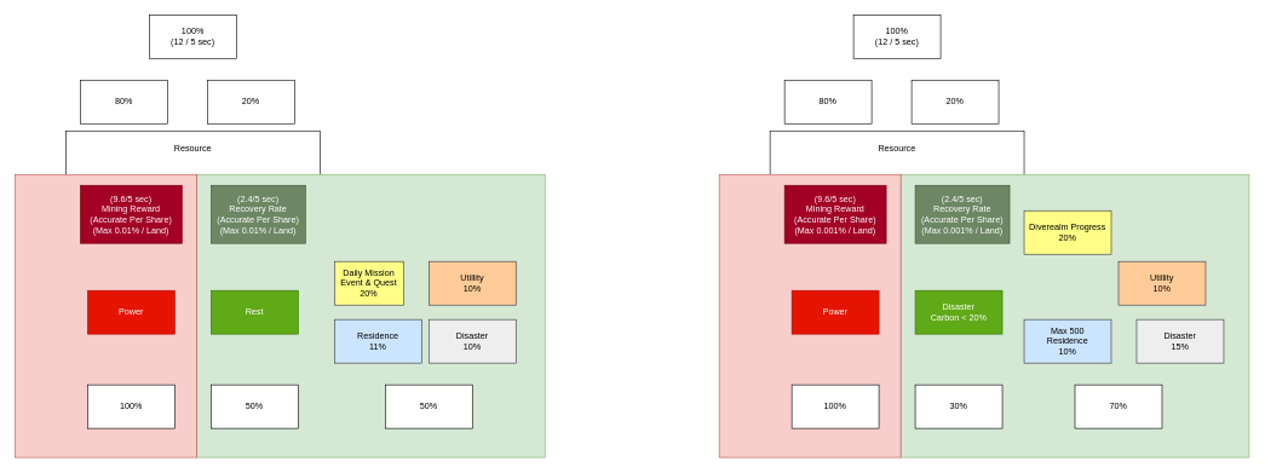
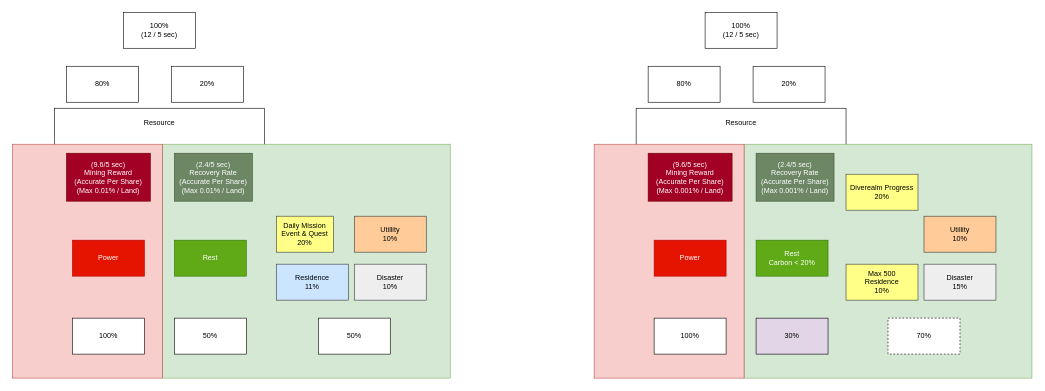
  <mxCell id="0" />
  <mxCell id="1" parent="0" />
  <mxCell id="2" value="" style="rounded=0;whiteSpace=wrap;html=1;" vertex="1" parent="1"><mxGeometry x="90" y="180" width="350" height="230" as="geometry" /></mxCell>
  <mxCell id="3" value="Resource" style="text;html=1;strokeColor=none;fillColor=none;align=center;verticalAlign=middle;whiteSpace=wrap;rounded=0;" vertex="1" parent="1"><mxGeometry x="235" y="190" width="60" height="30" as="geometry" /></mxCell>
  <mxCell id="4" value="100%&lt;br&gt;(12 / 5 sec)" style="rounded=0;whiteSpace=wrap;html=1;" vertex="1" parent="1"><mxGeometry x="205" y="20" width="120" height="60" as="geometry" /></mxCell>
  <mxCell id="5" value="80%" style="rounded=0;whiteSpace=wrap;html=1;" vertex="1" parent="1"><mxGeometry x="110" y="110" width="120" height="60" as="geometry" /></mxCell>
  <mxCell id="6" value="20%" style="rounded=0;whiteSpace=wrap;html=1;" vertex="1" parent="1"><mxGeometry x="285" y="110" width="120" height="60" as="geometry" /></mxCell>
  <mxCell id="7" value="Time" style="rounded=0;whiteSpace=wrap;html=1;" vertex="1" parent="1"><mxGeometry x="460" y="270" width="120" height="60" as="geometry" /></mxCell>
  <mxCell id="8" value="" style="rounded=0;whiteSpace=wrap;html=1;fillColor=#d5e8d4;strokeColor=#82b366;" vertex="1" parent="1"><mxGeometry x="270" y="240" width="480" height="390" as="geometry" /></mxCell>
  <mxCell id="9" value="Rest" style="rounded=0;whiteSpace=wrap;html=1;fillColor=#60a917;fontColor=#ffffff;strokeColor=#2D7600;" vertex="1" parent="1"><mxGeometry x="290" y="400" width="120" height="60" as="geometry" /></mxCell>
  <mxCell id="10" value="Daily Mission&lt;br&gt;Event &amp;amp; Quest&lt;br&gt;20%" style="rounded=0;whiteSpace=wrap;html=1;fillColor=#ffff88;strokeColor=#36393d;" vertex="1" parent="1"><mxGeometry x="460" y="360" width="95" height="60" as="geometry" /></mxCell>
  <mxCell id="11" value="Residence&lt;br&gt;11%" style="rounded=0;whiteSpace=wrap;html=1;fillColor=#cce5ff;strokeColor=#36393d;" vertex="1" parent="1"><mxGeometry x="460" y="440" width="120" height="60" as="geometry" /></mxCell>
  <mxCell id="12" value="Utillity&lt;br&gt;10%" style="rounded=0;whiteSpace=wrap;html=1;fillColor=#ffcc99;strokeColor=#36393d;" vertex="1" parent="1"><mxGeometry x="590" y="360" width="120" height="60" as="geometry" /></mxCell>
  <mxCell id="13" value="Disaster&lt;br&gt;10%" style="rounded=0;whiteSpace=wrap;html=1;fillColor=#eeeeee;strokeColor=#36393d;" vertex="1" parent="1"><mxGeometry x="590" y="440" width="120" height="60" as="geometry" /></mxCell>
  <mxCell id="14" value="50%" style="rounded=0;whiteSpace=wrap;html=1;" vertex="1" parent="1"><mxGeometry x="290" y="530" width="120" height="60" as="geometry" /></mxCell>
  <mxCell id="15" value="50%" style="rounded=0;whiteSpace=wrap;html=1;" vertex="1" parent="1"><mxGeometry x="530" y="530" width="120" height="60" as="geometry" /></mxCell>
  <mxCell id="16" value="(2.4/5 sec)&lt;br&gt;Recovery Rate&lt;br&gt;(Accurate Per Share)&lt;br&gt;(Max 0.01% / Land)" style="rounded=0;whiteSpace=wrap;html=1;fillColor=#6d8764;fontColor=#ffffff;strokeColor=#3A5431;" vertex="1" parent="1"><mxGeometry x="290" y="255" width="130" height="80" as="geometry" /></mxCell>
  <mxCell id="17" value="" style="rounded=0;whiteSpace=wrap;html=1;fillColor=#f8cecc;strokeColor=#b85450;" vertex="1" parent="1"><mxGeometry x="20" y="240" width="250" height="390" as="geometry" /></mxCell>
  <mxCell id="18" value="(9.6/5 sec)&lt;br&gt;Mining Reward&lt;br&gt;(Accurate Per Share)&lt;br&gt;(Max 0.01% / Land)" style="rounded=0;whiteSpace=wrap;html=1;fillColor=#a20025;fontColor=#ffffff;strokeColor=#6F0000;" vertex="1" parent="1"><mxGeometry x="110" y="255" width="140" height="80" as="geometry" /></mxCell>
  <mxCell id="19" value="Power" style="rounded=0;whiteSpace=wrap;html=1;fillColor=#e51400;fontColor=#ffffff;strokeColor=#B20000;" vertex="1" parent="1"><mxGeometry x="120" y="400" width="120" height="60" as="geometry" /></mxCell>
  <mxCell id="20" value="100%" style="rounded=0;whiteSpace=wrap;html=1;" vertex="1" parent="1"><mxGeometry x="120" y="530" width="120" height="60" as="geometry" /></mxCell>
  <mxCell id="21" value="" style="rounded=0;whiteSpace=wrap;html=1;" vertex="1" parent="1"><mxGeometry x="1060" y="180" width="350" height="230" as="geometry" /></mxCell>
  <mxCell id="22" value="Resource" style="text;html=1;strokeColor=none;fillColor=none;align=center;verticalAlign=middle;whiteSpace=wrap;rounded=0;" vertex="1" parent="1"><mxGeometry x="1205" y="190" width="60" height="30" as="geometry" /></mxCell>
  <mxCell id="23" value="100%&lt;br&gt;(12 / 5 sec)" style="rounded=0;whiteSpace=wrap;html=1;" vertex="1" parent="1"><mxGeometry x="1175" y="20" width="120" height="60" as="geometry" /></mxCell>
  <mxCell id="24" value="80%" style="rounded=0;whiteSpace=wrap;html=1;" vertex="1" parent="1"><mxGeometry x="1080" y="110" width="120" height="60" as="geometry" /></mxCell>
  <mxCell id="25" value="20%" style="rounded=0;whiteSpace=wrap;html=1;" vertex="1" parent="1"><mxGeometry x="1255" y="110" width="120" height="60" as="geometry" /></mxCell>
  <mxCell id="26" value="Time" style="rounded=0;whiteSpace=wrap;html=1;" vertex="1" parent="1"><mxGeometry x="1410" y="270" width="120" height="60" as="geometry" /></mxCell>
  <mxCell id="27" value="" style="rounded=0;whiteSpace=wrap;html=1;fillColor=#d5e8d4;strokeColor=#82b366;" vertex="1" parent="1"><mxGeometry x="1240" y="240" width="480" height="390" as="geometry" /></mxCell>
- <mxCell id="28" value="Disaster&lt;br&gt;Carbon &amp;lt; 20%" style="rounded=0;whiteSpace=wrap;html=1;fillColor=#60a917;fontColor=#ffffff;strokeColor=#2D7600;" vertex="1" parent="1"><mxGeometry x="1260" y="400" width="120" height="60" as="geometry" /></mxCell>
- <mxCell id="29" value="Max 500&lt;br&gt;Residence&lt;br&gt;10%" style="rounded=0;whiteSpace=wrap;html=1;fillColor=#cce5ff;strokeColor=#36393d;" vertex="1" parent="1"><mxGeometry x="1410" y="440" width="120" height="60" as="geometry" /></mxCell>
+ <mxCell id="28" value="Rest&lt;br&gt;Carbon &amp;lt; 20%" style="rounded=0;whiteSpace=wrap;html=1;fillColor=#60a917;fontColor=#ffffff;strokeColor=#2D7600;" vertex="1" parent="1"><mxGeometry x="1260" y="400" width="120" height="60" as="geometry" /></mxCell>
+ <mxCell id="29" value="Max 500&lt;br&gt;Residence&lt;br&gt;10%" style="rounded=0;whiteSpace=wrap;html=1;fillColor=#ffff88;strokeColor=#36393d;" vertex="1" parent="1"><mxGeometry x="1410" y="440" width="120" height="60" as="geometry" /></mxCell>
  <mxCell id="30" value="Utillity&lt;br&gt;10%" style="rounded=0;whiteSpace=wrap;html=1;fillColor=#ffcc99;strokeColor=#36393d;" vertex="1" parent="1"><mxGeometry x="1540" y="360" width="120" height="60" as="geometry" /></mxCell>
- <mxCell id="31" value="Disaster&lt;br&gt;15%" style="rounded=0;whiteSpace=wrap;html=1;fillColor=#eeeeee;strokeColor=#36393d;" vertex="1" parent="1"><mxGeometry x="1565" y="440" width="120" height="60" as="geometry" /></mxCell>
- <mxCell id="32" value="30%" style="rounded=0;whiteSpace=wrap;html=1;" vertex="1" parent="1"><mxGeometry x="1260" y="530" width="120" height="60" as="geometry" /></mxCell>
- <mxCell id="33" value="70%" style="rounded=0;whiteSpace=wrap;html=1;" vertex="1" parent="1"><mxGeometry x="1480" y="530" width="120" height="60" as="geometry" /></mxCell>
+ <mxCell id="31" value="Disaster&lt;br&gt;15%" style="rounded=0;whiteSpace=wrap;html=1;fillColor=#eeeeee;strokeColor=#36393d;" vertex="1" parent="1"><mxGeometry x="1540" y="440" width="120" height="60" as="geometry" /></mxCell>
+ <mxCell id="32" value="30%" style="rounded=0;whiteSpace=wrap;html=1;fillColor=#e1d5e7;" vertex="1" parent="1"><mxGeometry x="1260" y="530" width="120" height="60" as="geometry" /></mxCell>
+ <mxCell id="33" value="70%" style="rounded=0;whiteSpace=wrap;html=1;dashed=1;" vertex="1" parent="1"><mxGeometry x="1480" y="530" width="120" height="60" as="geometry" /></mxCell>
  <mxCell id="34" value="(2.4/5 sec)&lt;br&gt;Recovery Rate&lt;br&gt;(Accurate Per Share)&lt;br&gt;(Max 0.001% / Land)" style="rounded=0;whiteSpace=wrap;html=1;fillColor=#6d8764;fontColor=#ffffff;strokeColor=#3A5431;" vertex="1" parent="1"><mxGeometry x="1260" y="255" width="130" height="80" as="geometry" /></mxCell>
  <mxCell id="35" value="" style="rounded=0;whiteSpace=wrap;html=1;fillColor=#f8cecc;strokeColor=#b85450;" vertex="1" parent="1"><mxGeometry x="990" y="240" width="250" height="390" as="geometry" /></mxCell>
  <mxCell id="36" value="(9.6/5 sec)&lt;br&gt;Mining Reward&lt;br&gt;(Accurate Per Share)&lt;br&gt;(Max 0.001% / Land)" style="rounded=0;whiteSpace=wrap;html=1;fillColor=#a20025;fontColor=#ffffff;strokeColor=#6F0000;" vertex="1" parent="1"><mxGeometry x="1080" y="255" width="140" height="80" as="geometry" /></mxCell>
  <mxCell id="37" value="Power" style="rounded=0;whiteSpace=wrap;html=1;fillColor=#e51400;fontColor=#ffffff;strokeColor=#B20000;" vertex="1" parent="1"><mxGeometry x="1090" y="400" width="120" height="60" as="geometry" /></mxCell>
  <mxCell id="38" value="100%" style="rounded=0;whiteSpace=wrap;html=1;" vertex="1" parent="1"><mxGeometry x="1090" y="530" width="120" height="60" as="geometry" /></mxCell>
  <mxCell id="39" value="Diverealm Progress 20%" style="rounded=0;whiteSpace=wrap;html=1;fillColor=#ffff88;strokeColor=#36393d;" vertex="1" parent="1"><mxGeometry x="1410" y="290" width="120" height="60" as="geometry" /></mxCell>
